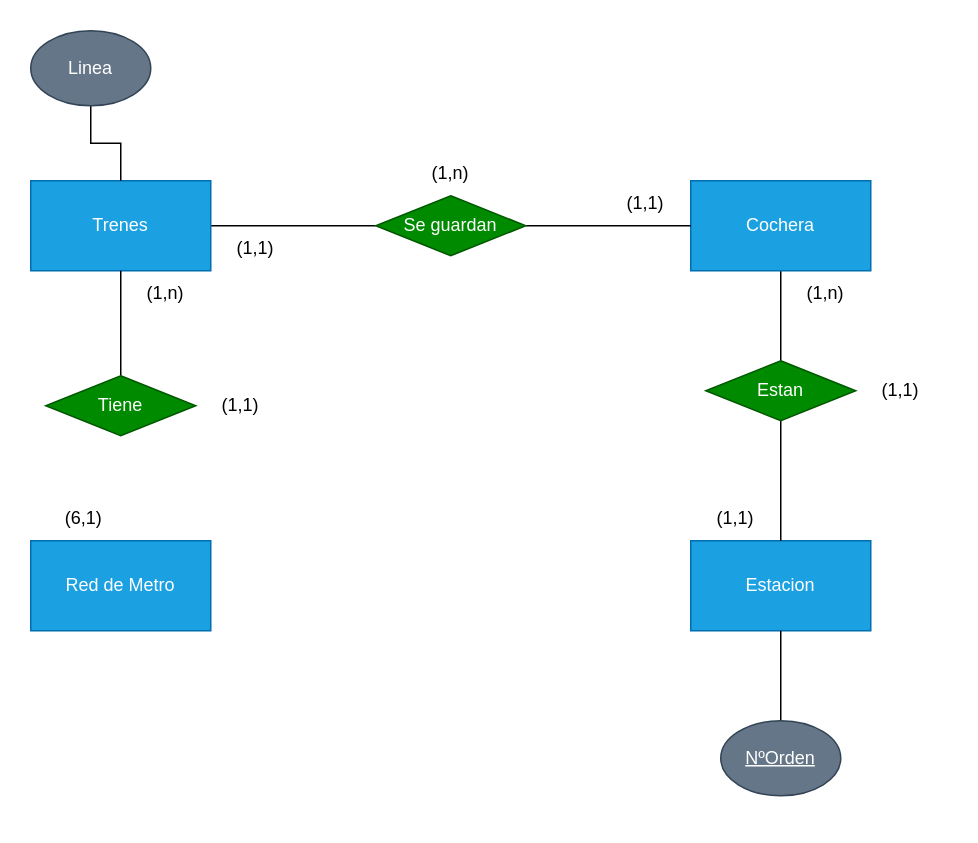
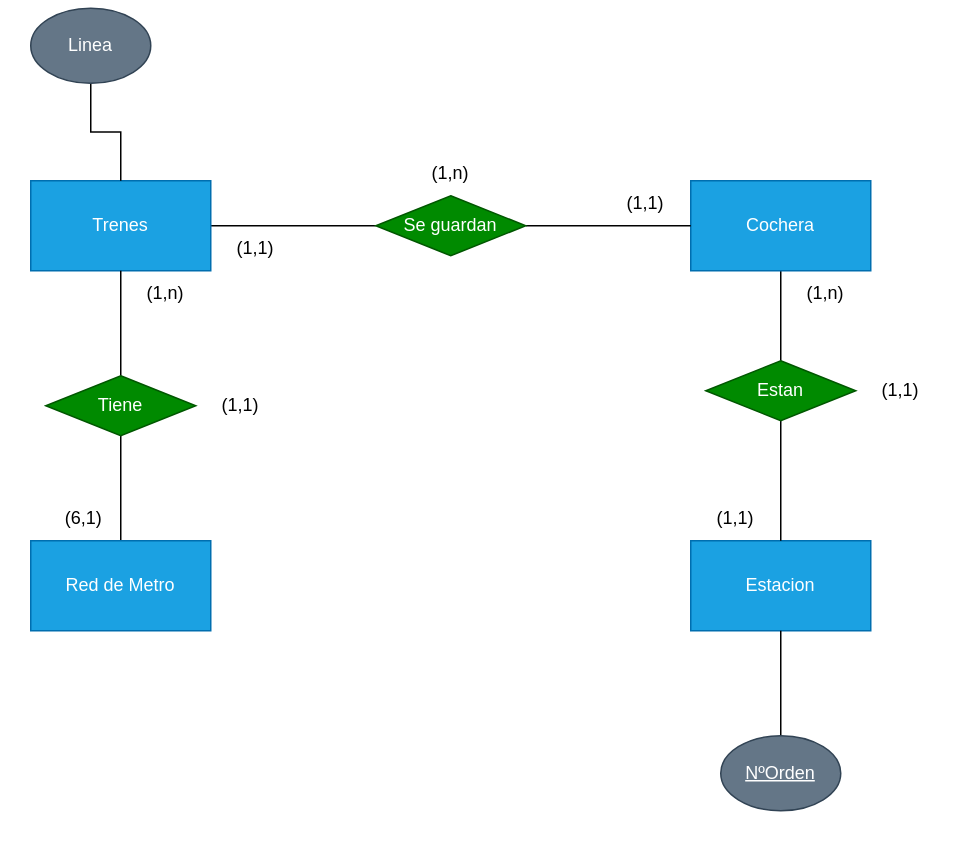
  <mxCell id="0" />
  <mxCell id="1" parent="0" />
  <mxCell id="2" value="" style="edgeStyle=orthogonalEdgeStyle;rounded=0;orthogonalLoop=1;jettySize=auto;html=1;endArrow=none;endFill=0;" parent="1" source="3" target="8" edge="1"><mxGeometry relative="1" as="geometry" /></mxCell>
  <mxCell id="3" value="Trenes" style="rounded=0;whiteSpace=wrap;html=1;fillColor=#1ba1e2;fontColor=#ffffff;strokeColor=#006EAF;" parent="1" vertex="1"><mxGeometry x="20" y="120" width="120" height="60" as="geometry" /></mxCell>
  <mxCell id="4" value="" style="edgeStyle=orthogonalEdgeStyle;rounded=0;orthogonalLoop=1;jettySize=auto;html=1;endArrow=none;endFill=0;" parent="1" source="5" target="10" edge="1"><mxGeometry relative="1" as="geometry" /></mxCell>
  <mxCell id="5" value="Cochera" style="rounded=0;whiteSpace=wrap;html=1;fillColor=#1ba1e2;fontColor=#ffffff;strokeColor=#006EAF;" parent="1" vertex="1"><mxGeometry x="460" y="120" width="120" height="60" as="geometry" /></mxCell>
  <mxCell id="6" value="Estacion" style="rounded=0;whiteSpace=wrap;html=1;fillColor=#1ba1e2;fontColor=#ffffff;strokeColor=#006EAF;" parent="1" vertex="1"><mxGeometry x="460" y="360" width="120" height="60" as="geometry" /></mxCell>
  <mxCell id="7" value="" style="edgeStyle=orthogonalEdgeStyle;rounded=0;orthogonalLoop=1;jettySize=auto;html=1;endArrow=none;endFill=0;" parent="1" source="8" target="5" edge="1"><mxGeometry relative="1" as="geometry" /></mxCell>
  <mxCell id="8" value="Se guardan" style="rhombus;whiteSpace=wrap;html=1;fillColor=#008a00;fontColor=#ffffff;strokeColor=#005700;" parent="1" vertex="1"><mxGeometry x="250" y="130" width="100" height="40" as="geometry" /></mxCell>
  <mxCell id="9" value="" style="edgeStyle=orthogonalEdgeStyle;rounded=0;orthogonalLoop=1;jettySize=auto;html=1;endArrow=none;endFill=0;" parent="1" source="10" target="6" edge="1"><mxGeometry relative="1" as="geometry" /></mxCell>
  <mxCell id="10" value="Estan" style="rhombus;whiteSpace=wrap;html=1;fillColor=#008a00;fontColor=#ffffff;strokeColor=#005700;" parent="1" vertex="1"><mxGeometry x="470" y="240" width="100" height="40" as="geometry" /></mxCell>
+ <mxCell id="11" value="" style="edgeStyle=orthogonalEdgeStyle;rounded=0;orthogonalLoop=1;jettySize=auto;html=1;endArrow=none;endFill=0;" parent="1" source="12" target="14" edge="1"><mxGeometry relative="1" as="geometry" /></mxCell>
  <mxCell id="12" value="Red de Metro" style="rounded=0;whiteSpace=wrap;html=1;fillColor=#1ba1e2;fontColor=#ffffff;strokeColor=#006EAF;" parent="1" vertex="1"><mxGeometry x="20" y="360" width="120" height="60" as="geometry" /></mxCell>
  <mxCell id="13" value="" style="edgeStyle=orthogonalEdgeStyle;rounded=0;orthogonalLoop=1;jettySize=auto;html=1;endArrow=none;endFill=0;" parent="1" source="14" target="3" edge="1"><mxGeometry relative="1" as="geometry" /></mxCell>
  <mxCell id="14" value="Tiene" style="rhombus;whiteSpace=wrap;html=1;fillColor=#008a00;fontColor=#ffffff;strokeColor=#005700;" parent="1" vertex="1"><mxGeometry x="30" y="250" width="100" height="40" as="geometry" /></mxCell>
  <mxCell id="15" value="" style="edgeStyle=orthogonalEdgeStyle;rounded=0;orthogonalLoop=1;jettySize=auto;html=1;endArrow=none;endFill=0;" parent="1" source="16" target="3" edge="1"><mxGeometry relative="1" as="geometry" /></mxCell>
- <mxCell id="16" value="Linea" style="ellipse;whiteSpace=wrap;html=1;fillColor=#647687;fontColor=#ffffff;strokeColor=#314354;" parent="1" vertex="1"><mxGeometry x="20" width="80" height="50" as="geometry" y="20" /></mxCell>
+ <mxCell id="16" value="Linea" style="ellipse;whiteSpace=wrap;html=1;fillColor=#647687;fontColor=#ffffff;strokeColor=#314354;" parent="1" vertex="1"><mxGeometry x="20" y="5" width="80" height="50" as="geometry" /></mxCell>
  <mxCell id="17" value="" style="edgeStyle=orthogonalEdgeStyle;rounded=0;orthogonalLoop=1;jettySize=auto;html=1;endArrow=none;endFill=0;" parent="1" source="18" target="6" edge="1"><mxGeometry relative="1" as="geometry" /></mxCell>
- <mxCell id="18" value="&lt;u&gt;NºOrden&lt;/u&gt;" style="ellipse;whiteSpace=wrap;html=1;fillColor=#647687;fontColor=#ffffff;strokeColor=#314354;" parent="1" vertex="1"><mxGeometry x="480" y="480" width="80" height="50" as="geometry" /></mxCell>
+ <mxCell id="18" value="&lt;u&gt;NºOrden&lt;/u&gt;" style="ellipse;whiteSpace=wrap;html=1;fillColor=#647687;fontColor=#ffffff;strokeColor=#314354;" parent="1" vertex="1"><mxGeometry x="480" y="490" width="80" height="50" as="geometry" /></mxCell>
  <mxCell id="19" value="(1,n)" style="text;html=1;align=center;verticalAlign=middle;whiteSpace=wrap;rounded=0;" parent="1" vertex="1"><mxGeometry x="80" y="180" width="60" height="30" as="geometry" /></mxCell>
  <mxCell id="20" value="(6,1)" style="text;html=1;align=center;verticalAlign=middle;resizable=0;points=[];autosize=1;strokeColor=none;fillColor=none;" parent="1" vertex="1"><mxGeometry x="30" y="330" width="50" height="30" as="geometry" /></mxCell>
  <mxCell id="21" value="(1,1)" style="text;html=1;align=center;verticalAlign=middle;whiteSpace=wrap;rounded=0;" parent="1" vertex="1"><mxGeometry x="400" y="120" width="60" height="30" as="geometry" /></mxCell>
  <mxCell id="22" value="(1,1)" style="text;html=1;align=center;verticalAlign=middle;whiteSpace=wrap;rounded=0;" parent="1" vertex="1"><mxGeometry x="140" y="150" width="60" height="30" as="geometry" /></mxCell>
  <mxCell id="23" value="(1,1)" style="text;html=1;align=center;verticalAlign=middle;whiteSpace=wrap;rounded=0;" parent="1" vertex="1"><mxGeometry x="130" y="255" width="60" height="30" as="geometry" /></mxCell>
  <mxCell id="24" value="(1,n)" style="text;html=1;align=center;verticalAlign=middle;whiteSpace=wrap;rounded=0;" parent="1" vertex="1"><mxGeometry x="270" y="100" width="60" height="30" as="geometry" /></mxCell>
  <mxCell id="25" value="(1,1)" style="text;html=1;align=center;verticalAlign=middle;whiteSpace=wrap;rounded=0;" parent="1" vertex="1"><mxGeometry x="460" y="330" width="60" height="30" as="geometry" /></mxCell>
  <mxCell id="26" value="(1,n)" style="text;html=1;align=center;verticalAlign=middle;whiteSpace=wrap;rounded=0;" parent="1" vertex="1"><mxGeometry x="520" y="180" width="60" height="30" as="geometry" /></mxCell>
  <mxCell id="27" value="(1,1)" style="text;html=1;align=center;verticalAlign=middle;whiteSpace=wrap;rounded=0;" parent="1" vertex="1"><mxGeometry x="570" y="245" width="60" height="30" as="geometry" /></mxCell>
